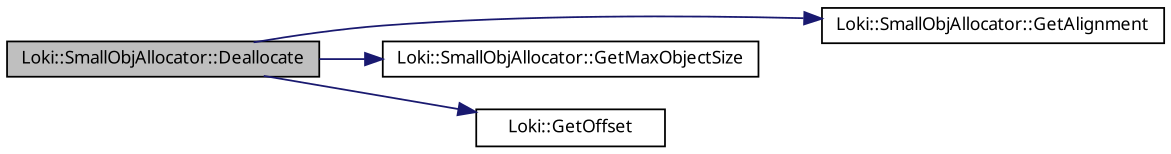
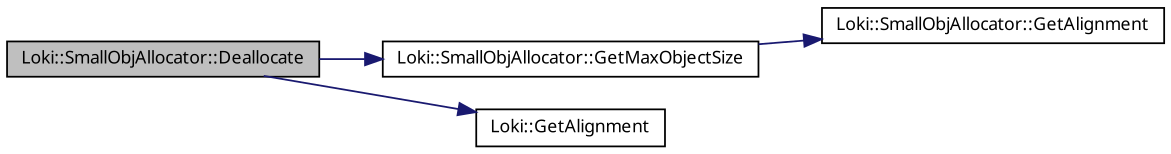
  digraph {
    fontname="Noto Sans"
    rankdir=LR
    node [color=black fontname="Noto Sans" fontsize=10 shape=record]
    edge [color=midnightblue fontname="Noto Sans" fontsize=10 labelfontname="FreeSans.ttf" labelfontsize=10 style=solid]
    n1 [fillcolor=grey75 fontcolor=black height=0.2 label="Loki::SmallObjAllocator::Deallocate" style=filled width=0.4]
    n2 [height=0.2 label="Loki::SmallObjAllocator::GetAlignment" width=0.4]
    n3 [height=0.2 label="Loki::SmallObjAllocator::GetMaxObjectSize" width=0.4]
-   n4 [height=0.2 label="Loki::GetOffset" width=0.4]
-   n1 -> n2
+   n4 [height=0.2 label="Loki::GetAlignment" width=0.4]
+   n3 -> n2
    n1 -> n3
    n1 -> n4
  }
